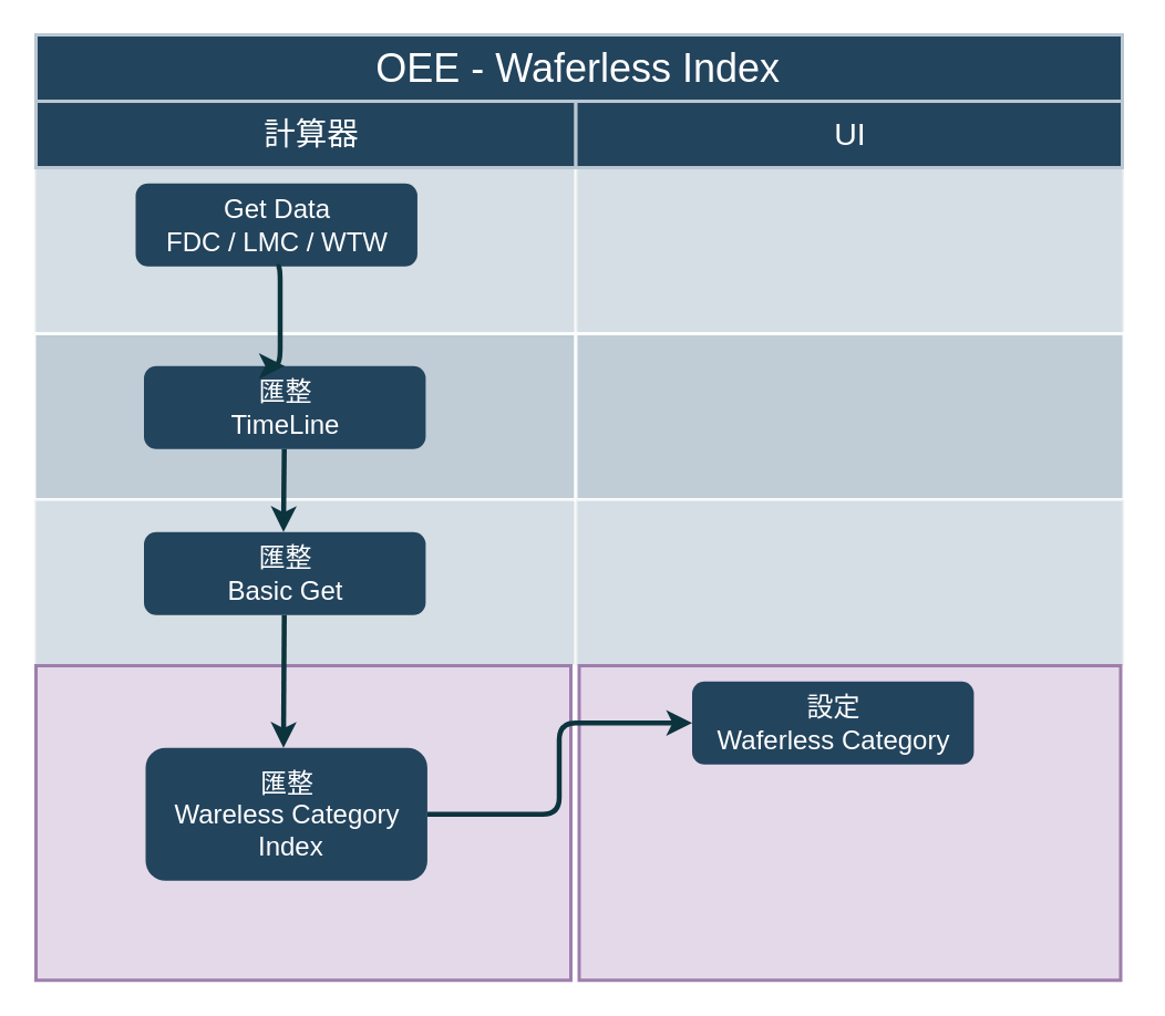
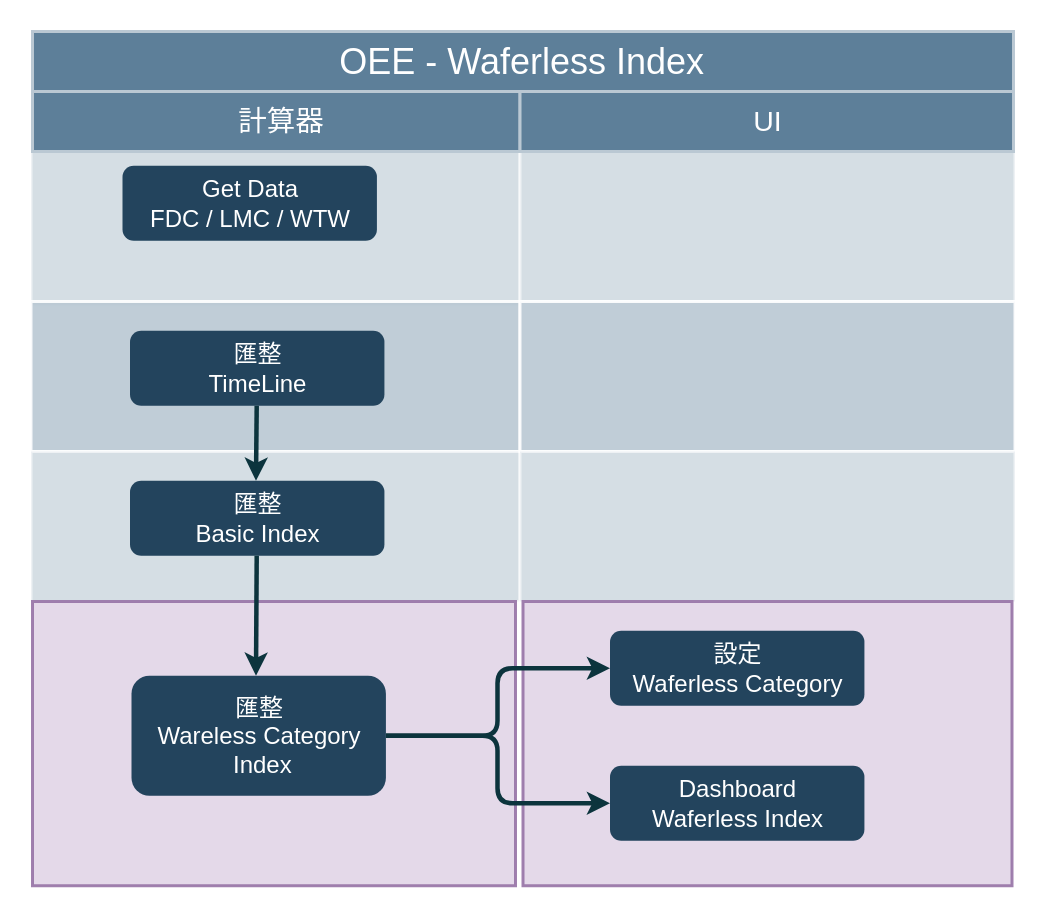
  <mxCell id="0" />
  <mxCell id="1" parent="0" />
- <mxCell id="2" value="&amp;nbsp; &amp;nbsp; &amp;nbsp; &amp;nbsp; &amp;nbsp; &amp;nbsp; &amp;nbsp; &amp;nbsp; &amp;nbsp; OEE - Waferless Index" style="strokeColor=#BAC8D3;fillColor=#23445D;fontSize=24;strokeWidth=2;fontFamily=Helvetica;html=1;fontColor=#FFFFFF;fontStyle=0;spacingBottom=8;spacingRight=0;spacingLeft=83;align=left;" parent="1" vertex="1"><mxGeometry x="21" y="20.5" width="654" height="49.5" as="geometry" /></mxCell>
+ <mxCell id="2" value="&amp;nbsp; &amp;nbsp; &amp;nbsp; &amp;nbsp; &amp;nbsp; &amp;nbsp; &amp;nbsp; &amp;nbsp; &amp;nbsp; OEE - Waferless Index" style="strokeColor=#BAC8D3;fillColor=#5d7f99;fontSize=24;strokeWidth=2;fontFamily=Helvetica;html=1;fontColor=#FFFFFF;fontStyle=0;spacingBottom=8;spacingRight=0;spacingLeft=83;align=left;" parent="1" vertex="1"><mxGeometry x="21" y="20.5" width="654" height="49.5" as="geometry" /></mxCell>
  <mxCell id="3" value="" style="strokeColor=#FFFFFF;fillColor=#BAC8D3;fontSize=18;strokeWidth=2;fontFamily=Helvetica;html=1;opacity=60;" parent="1" vertex="1"><mxGeometry x="20" y="100.5" width="326" height="103.16" as="geometry" /></mxCell>
  <mxCell id="4" value="" style="strokeColor=#FFFFFF;fillColor=#BAC8D3;fontSize=18;strokeWidth=2;fontFamily=Helvetica;html=1;opacity=90;" parent="1" vertex="1"><mxGeometry x="20" y="200.5" width="326" height="100" as="geometry" /></mxCell>
  <mxCell id="5" value="" style="strokeColor=#FFFFFF;fillColor=#BAC8D3;fontSize=18;strokeWidth=2;fontFamily=Helvetica;html=1;opacity=60;" parent="1" vertex="1"><mxGeometry x="20" y="300.5" width="326" height="100" as="geometry" /></mxCell>
  <mxCell id="6" value="" style="strokeColor=#9673a6;fillColor=#e1d5e7;fontSize=18;strokeWidth=2;fontFamily=Helvetica;html=1;opacity=90;" parent="1" vertex="1"><mxGeometry x="21" y="400.5" width="322" height="189.5" as="geometry" /></mxCell>
  <mxCell id="7" value="" style="strokeColor=#FFFFFF;fillColor=#BAC8D3;fontSize=18;strokeWidth=2;fontFamily=Helvetica;html=1;opacity=60;" parent="1" vertex="1"><mxGeometry x="346" y="100.5" width="330" height="100" as="geometry" /></mxCell>
  <mxCell id="8" value="" style="strokeColor=#FFFFFF;fillColor=#BAC8D3;fontSize=18;strokeWidth=2;fontFamily=Helvetica;html=1;opacity=90;" parent="1" vertex="1"><mxGeometry x="346" y="200.5" width="330" height="100" as="geometry" /></mxCell>
  <mxCell id="9" value="" style="strokeColor=#FFFFFF;fillColor=#BAC8D3;fontSize=18;strokeWidth=2;fontFamily=Helvetica;html=1;opacity=60;" parent="1" vertex="1"><mxGeometry x="346" y="300.5" width="330" height="100" as="geometry" /></mxCell>
  <mxCell id="10" value="" style="strokeColor=#9673a6;fillColor=#e1d5e7;fontSize=18;strokeWidth=2;fontFamily=Helvetica;html=1;opacity=90;" parent="1" vertex="1"><mxGeometry x="348" y="400.5" width="326" height="189.5" as="geometry" /></mxCell>
  <mxCell id="11" value="&lt;div&gt;Get Data&lt;/div&gt;FDC / LMC / WTW" style="rounded=1;fillColor=#23445D;strokeColor=none;strokeWidth=2;fontFamily=Helvetica;html=1;gradientColor=none;fontColor=#FFFFFF;fontSize=16;" parent="1" vertex="1"><mxGeometry x="81" y="110" width="169.61" height="50" as="geometry" /></mxCell>
  <mxCell id="12" value="" style="edgeStyle=elbowEdgeStyle;elbow=horizontal;strokeWidth=3;strokeColor=#0C343D;fontFamily=Helvetica;html=1;fontColor=none;noLabel=1;entryX=0;entryY=0.5;entryDx=0;entryDy=0;" parent="1" source="18" target="22" edge="1"><mxGeometry x="6.449" y="830.5" width="131.973" height="100" as="geometry"><mxPoint x="706.001" y="130" as="sourcePoint" /><mxPoint x="793.355" y="330" as="targetPoint" /><Array as="points" /></mxGeometry></mxCell>
  <mxCell id="13" value="" style="group" parent="1" vertex="1" connectable="0"><mxGeometry x="21" y="60.5" width="658" height="40" as="geometry" /></mxCell>
- <mxCell id="14" value="&amp;nbsp;計算器" style="strokeColor=#BAC8D3;fillColor=#23445d;fontSize=19;strokeWidth=2;fontFamily=Helvetica;html=1;labelBackgroundColor=none;fontColor=#FFFFFF;" parent="13" vertex="1"><mxGeometry width="325.012" height="40" as="geometry" /></mxCell>
- <mxCell id="15" value="UI" style="strokeColor=#BAC8D3;fillColor=#23445d;fontSize=19;strokeWidth=2;fontFamily=Helvetica;html=1;labelBackgroundColor=none;fontColor=#FFFFFF;" parent="13" vertex="1"><mxGeometry x="325.012" width="329" height="40" as="geometry" /></mxCell>
+ <mxCell id="14" value="&amp;nbsp;計算器" style="strokeColor=#BAC8D3;fillColor=#5d7f99;fontSize=19;strokeWidth=2;fontFamily=Helvetica;html=1;labelBackgroundColor=none;fontColor=#FFFFFF;" parent="13" vertex="1"><mxGeometry width="325.012" height="40" as="geometry" /></mxCell>
+ <mxCell id="15" value="UI" style="strokeColor=#BAC8D3;fillColor=#5d7f99;fontSize=19;strokeWidth=2;fontFamily=Helvetica;html=1;labelBackgroundColor=none;fontColor=#FFFFFF;" parent="13" vertex="1"><mxGeometry x="325.012" width="329" height="40" as="geometry" /></mxCell>
  <mxCell id="16" value="匯整&lt;div&gt;TimeLine&lt;/div&gt;" style="rounded=1;fillColor=#23445D;strokeColor=none;strokeWidth=2;fontFamily=Helvetica;html=1;gradientColor=none;fontColor=#FFFFFF;fontSize=16;" parent="1" vertex="1"><mxGeometry x="86" y="220" width="169.61" height="50" as="geometry" /></mxCell>
- <mxCell id="17" value="匯整&lt;div&gt;Basic Get&lt;/div&gt;" style="rounded=1;fillColor=#23445D;strokeColor=none;strokeWidth=2;fontFamily=Helvetica;html=1;gradientColor=none;fontColor=#FFFFFF;fontSize=16;" parent="1" vertex="1"><mxGeometry x="86" y="320" width="169.61" height="50" as="geometry" /></mxCell>
+ <mxCell id="17" value="匯整&lt;div&gt;Basic Index&lt;/div&gt;" style="rounded=1;fillColor=#23445D;strokeColor=none;strokeWidth=2;fontFamily=Helvetica;html=1;gradientColor=none;fontColor=#FFFFFF;fontSize=16;" parent="1" vertex="1"><mxGeometry x="86" y="320" width="169.61" height="50" as="geometry" /></mxCell>
  <mxCell id="18" value="&lt;div&gt;匯整&lt;/div&gt;Wareless Category&lt;div&gt;&amp;nbsp;Index&lt;/div&gt;" style="rounded=1;fillColor=#23445D;strokeColor=none;strokeWidth=2;fontFamily=Helvetica;html=1;gradientColor=none;fontColor=#FFFFFF;fontSize=16;" parent="1" vertex="1"><mxGeometry x="87" y="450" width="169.61" height="80" as="geometry" /></mxCell>
- <mxCell id="19" value="" style="edgeStyle=elbowEdgeStyle;elbow=horizontal;strokeWidth=3;strokeColor=#0C343D;fontFamily=Helvetica;html=1;entryX=0.5;entryY=0;entryDx=0;entryDy=0;exitX=0.5;exitY=1;exitDx=0;exitDy=0;" parent="1" source="11" target="16" edge="1"><mxGeometry x="6.449" y="830.5" width="131.973" height="100" as="geometry"><mxPoint x="291.61" y="184.5" as="sourcePoint" /><mxPoint x="385.61" y="184.5" as="targetPoint" /></mxGeometry></mxCell>
  <mxCell id="20" value="" style="edgeStyle=elbowEdgeStyle;elbow=horizontal;strokeWidth=3;strokeColor=#0C343D;fontFamily=Helvetica;html=1;entryX=0.5;entryY=0;entryDx=0;entryDy=0;exitX=0.5;exitY=1;exitDx=0;exitDy=0;" parent="1" edge="1"><mxGeometry x="6.449" y="830.5" width="131.973" height="100" as="geometry"><mxPoint x="170.47" y="270" as="sourcePoint" /><mxPoint x="170.47" y="320" as="targetPoint" /></mxGeometry></mxCell>
  <mxCell id="21" value="" style="edgeStyle=elbowEdgeStyle;elbow=horizontal;strokeWidth=3;strokeColor=#0C343D;fontFamily=Helvetica;html=1;exitX=0.5;exitY=1;exitDx=0;exitDy=0;" parent="1" edge="1" target="18"><mxGeometry x="6.449" y="830.5" width="131.973" height="100" as="geometry"><mxPoint x="170.47" y="370" as="sourcePoint" /><mxPoint x="170.47" y="420" as="targetPoint" /></mxGeometry></mxCell>
- <mxCell id="22" value="&lt;div&gt;設定&lt;/div&gt;&lt;div&gt;Waferless Category&lt;/div&gt;" style="rounded=1;fillColor=#23445D;strokeColor=none;strokeWidth=2;fontFamily=Helvetica;html=1;gradientColor=none;fontColor=#FFFFFF;fontSize=16;" parent="1" vertex="1"><mxGeometry x="416" y="410" width="169.61" height="50" as="geometry" /></mxCell>
+ <mxCell id="22" value="&lt;div&gt;設定&lt;/div&gt;&lt;div&gt;Waferless Category&lt;/div&gt;" style="rounded=1;fillColor=#23445D;strokeColor=none;strokeWidth=2;fontFamily=Helvetica;html=1;gradientColor=none;fontColor=#FFFFFF;fontSize=16;" parent="1" vertex="1"><mxGeometry x="406" y="420" width="169.61" height="50" as="geometry" /></mxCell>
+ <mxCell id="23" value="Dashboard&lt;div&gt;Waferless Index&lt;/div&gt;" style="rounded=1;fillColor=#23445D;strokeColor=none;strokeWidth=2;fontFamily=Helvetica;html=1;gradientColor=none;fontColor=#FFFFFF;fontSize=16;" parent="1" vertex="1"><mxGeometry x="406" y="510" width="169.61" height="50" as="geometry" /></mxCell>
+ <mxCell id="24" value="" style="edgeStyle=elbowEdgeStyle;elbow=horizontal;strokeWidth=3;strokeColor=#0C343D;fontFamily=Helvetica;html=1;fontColor=none;noLabel=1;entryX=0;entryY=0.5;entryDx=0;entryDy=0;exitX=1;exitY=0.5;exitDx=0;exitDy=0;" parent="1" source="18" target="23" edge="1"><mxGeometry x="6.449" y="830.5" width="131.973" height="100" as="geometry"><mxPoint x="416" y="470" as="sourcePoint" /><mxPoint x="566" y="470" as="targetPoint" /><Array as="points" /></mxGeometry></mxCell>
